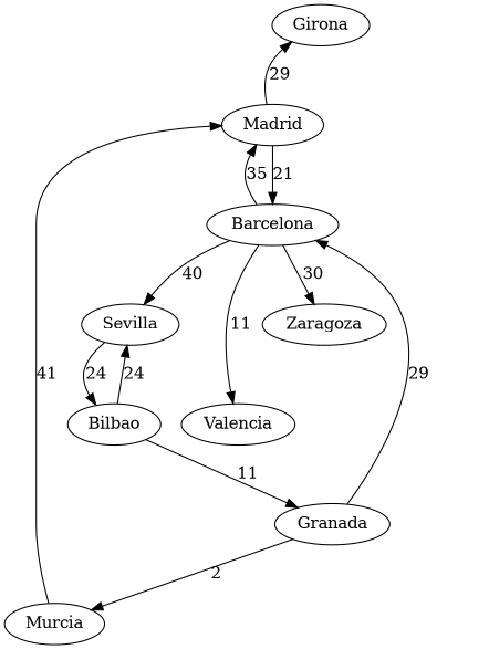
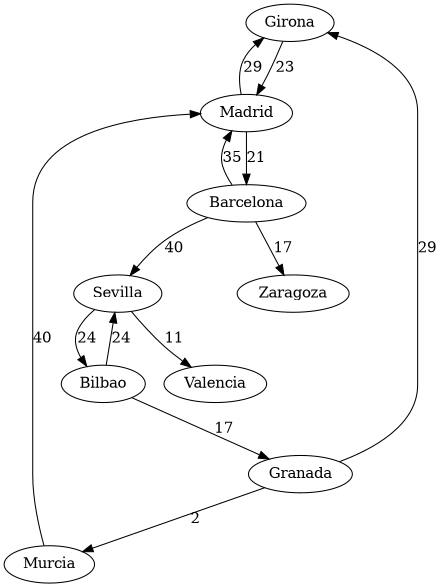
  digraph {
    Girona
    Madrid
    Barcelona
    Zaragoza
    Sevilla
    Valencia
    Bilbao
    Granada
    Murcia
+   Girona -> Madrid [label=23]
    Madrid -> Girona [label=29]
    Madrid -> Barcelona [label=21]
    Barcelona -> Madrid [label=35]
-   Barcelona -> Zaragoza [label=30]
+   Barcelona -> Zaragoza [label=17]
    Barcelona -> Sevilla [label=40]
-   Barcelona -> Valencia [label=11]
+   Sevilla -> Valencia [label=11]
    Sevilla -> Bilbao [label=24]
    Bilbao -> Sevilla [label=24]
-   Bilbao -> Granada [label=11]
-   Granada -> Barcelona [label=29]
+   Bilbao -> Granada [label=17]
+   Granada -> Girona [label=29]
    Granada -> Murcia [label=2]
-   Murcia -> Madrid [label=41]
+   Murcia -> Madrid [label=40]
  }
